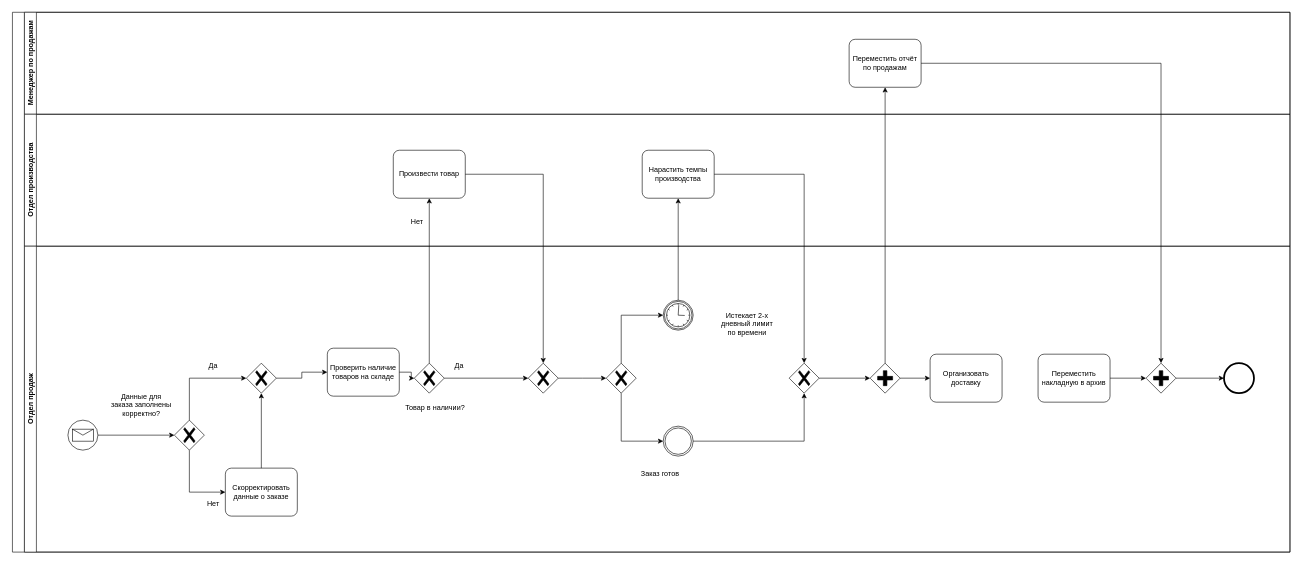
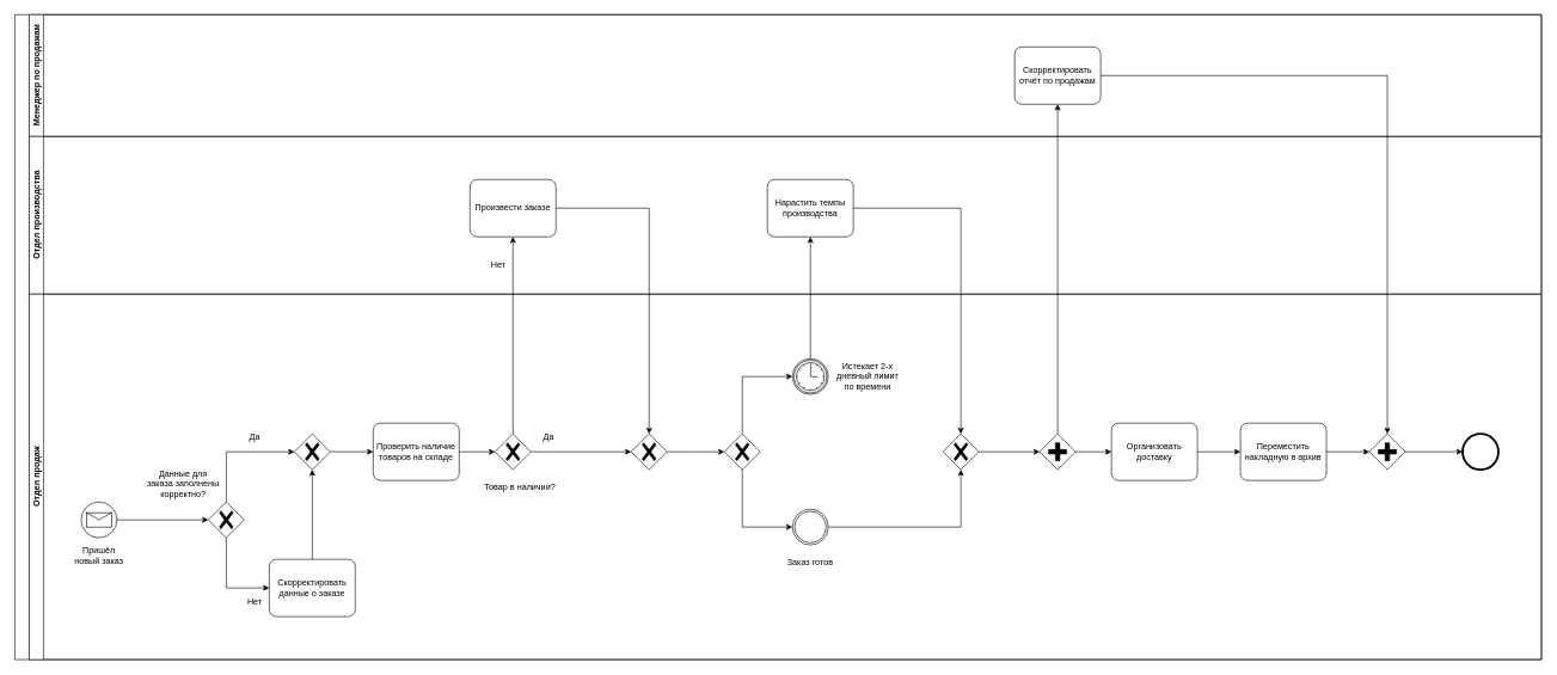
  <mxCell id="0" />
  <mxCell id="1" parent="0" />
  <mxCell id="2" value="" style="swimlane;html=1;childLayout=stackLayout;resizeParent=1;resizeParentMax=0;horizontal=0;startSize=20;horizontalStack=0;whiteSpace=wrap;" parent="1" vertex="1"><mxGeometry x="20" y="20" width="2130" height="900" as="geometry" /></mxCell>
  <mxCell id="3" value="Менеджер по продажам" style="swimlane;html=1;startSize=20;horizontal=0;" parent="2" vertex="1"><mxGeometry x="20" width="2110" height="170" as="geometry" /></mxCell>
- <mxCell id="4" value="Переместить отчёт по продажам" style="points=[[0.25,0,0],[0.5,0,0],[0.75,0,0],[1,0.25,0],[1,0.5,0],[1,0.75,0],[0.75,1,0],[0.5,1,0],[0.25,1,0],[0,0.75,0],[0,0.5,0],[0,0.25,0]];shape=mxgraph.bpmn.task;whiteSpace=wrap;rectStyle=rounded;size=10;html=1;container=1;expand=0;collapsible=0;taskMarker=abstract;" parent="3" vertex="1"><mxGeometry x="1375" y="45" width="120" height="80" as="geometry" /></mxCell>
+ <mxCell id="4" value="Скорректировать отчёт по продажам" style="points=[[0.25,0,0],[0.5,0,0],[0.75,0,0],[1,0.25,0],[1,0.5,0],[1,0.75,0],[0.75,1,0],[0.5,1,0],[0.25,1,0],[0,0.75,0],[0,0.5,0],[0,0.25,0]];shape=mxgraph.bpmn.task;whiteSpace=wrap;rectStyle=rounded;size=10;html=1;container=1;expand=0;collapsible=0;taskMarker=abstract;" parent="3" vertex="1"><mxGeometry x="1375" y="45" width="120" height="80" as="geometry" /></mxCell>
  <mxCell id="5" value="Отдел производства" style="swimlane;html=1;startSize=20;horizontal=0;" parent="2" vertex="1"><mxGeometry x="20" y="170" width="2110" height="220" as="geometry" /></mxCell>
- <mxCell id="6" value="Произвести товар" style="points=[[0.25,0,0],[0.5,0,0],[0.75,0,0],[1,0.25,0],[1,0.5,0],[1,0.75,0],[0.75,1,0],[0.5,1,0],[0.25,1,0],[0,0.75,0],[0,0.5,0],[0,0.25,0]];shape=mxgraph.bpmn.task;whiteSpace=wrap;rectStyle=rounded;size=10;html=1;container=1;expand=0;collapsible=0;taskMarker=abstract;" parent="5" vertex="1"><mxGeometry x="615" y="60" width="120" height="80" as="geometry" /></mxCell>
+ <mxCell id="6" value="Произвести заказе" style="points=[[0.25,0,0],[0.5,0,0],[0.75,0,0],[1,0.25,0],[1,0.5,0],[1,0.75,0],[0.75,1,0],[0.5,1,0],[0.25,1,0],[0,0.75,0],[0,0.5,0],[0,0.25,0]];shape=mxgraph.bpmn.task;whiteSpace=wrap;rectStyle=rounded;size=10;html=1;container=1;expand=0;collapsible=0;taskMarker=abstract;" parent="5" vertex="1"><mxGeometry x="615" y="60" width="120" height="80" as="geometry" /></mxCell>
  <mxCell id="7" value="Нет" style="text;html=1;align=center;verticalAlign=middle;whiteSpace=wrap;rounded=0;" parent="5" vertex="1"><mxGeometry x="640" y="170" width="30" height="20" as="geometry" /></mxCell>
  <mxCell id="8" value="Нарастить темпы производства" style="points=[[0.25,0,0],[0.5,0,0],[0.75,0,0],[1,0.25,0],[1,0.5,0],[1,0.75,0],[0.75,1,0],[0.5,1,0],[0.25,1,0],[0,0.75,0],[0,0.5,0],[0,0.25,0]];shape=mxgraph.bpmn.task;whiteSpace=wrap;rectStyle=rounded;size=10;html=1;container=1;expand=0;collapsible=0;taskMarker=abstract;" parent="5" vertex="1"><mxGeometry x="1030" y="60" width="120" height="80" as="geometry" /></mxCell>
  <mxCell id="9" value="Отдел продаж" style="swimlane;html=1;startSize=20;horizontal=0;" parent="2" vertex="1"><mxGeometry x="20" y="390" width="2110" height="510" as="geometry" /></mxCell>
  <mxCell id="10" style="edgeStyle=orthogonalEdgeStyle;rounded=0;orthogonalLoop=1;jettySize=auto;html=1;" parent="9" source="11" target="13" edge="1"><mxGeometry relative="1" as="geometry" /></mxCell>
  <mxCell id="11" value="" style="points=[[0.145,0.145,0],[0.5,0,0],[0.855,0.145,0],[1,0.5,0],[0.855,0.855,0],[0.5,1,0],[0.145,0.855,0],[0,0.5,0]];shape=mxgraph.bpmn.event;html=1;verticalLabelPosition=bottom;labelBackgroundColor=#ffffff;verticalAlign=top;align=center;perimeter=ellipsePerimeter;outlineConnect=0;aspect=fixed;outline=standard;symbol=message;" parent="9" vertex="1"><mxGeometry x="72.5" y="290" width="50" height="50" as="geometry" /></mxCell>
+ <mxCell id="12" value="Пришёл новый заказ" style="text;html=1;align=center;verticalAlign=middle;whiteSpace=wrap;rounded=0;" parent="9" vertex="1"><mxGeometry x="60" y="350" width="75" height="30" as="geometry" /></mxCell>
  <mxCell id="13" value="" style="points=[[0.25,0.25,0],[0.5,0,0],[0.75,0.25,0],[1,0.5,0],[0.75,0.75,0],[0.5,1,0],[0.25,0.75,0],[0,0.5,0]];shape=mxgraph.bpmn.gateway2;html=1;verticalLabelPosition=bottom;labelBackgroundColor=#ffffff;verticalAlign=top;align=center;perimeter=rhombusPerimeter;outlineConnect=0;outline=none;symbol=none;gwType=exclusive;" parent="9" vertex="1"><mxGeometry x="250" y="290" width="50" height="50" as="geometry" /></mxCell>
- <mxCell id="14" value="Проверить наличие товаров на складе" style="points=[[0.25,0,0],[0.5,0,0],[0.75,0,0],[1,0.25,0],[1,0.5,0],[1,0.75,0],[0.75,1,0],[0.5,1,0],[0.25,1,0],[0,0.75,0],[0,0.5,0],[0,0.25,0]];shape=mxgraph.bpmn.task;whiteSpace=wrap;rectStyle=rounded;size=10;html=1;container=1;expand=0;collapsible=0;taskMarker=abstract;" parent="9" vertex="1"><mxGeometry x="505" y="170" width="120" height="80" as="geometry" /></mxCell>
+ <mxCell id="14" value="Проверить наличие товаров на складе" style="points=[[0.25,0,0],[0.5,0,0],[0.75,0,0],[1,0.25,0],[1,0.5,0],[1,0.75,0],[0.75,1,0],[0.5,1,0],[0.25,1,0],[0,0.75,0],[0,0.5,0],[0,0.25,0]];shape=mxgraph.bpmn.task;whiteSpace=wrap;rectStyle=rounded;size=10;html=1;container=1;expand=0;collapsible=0;taskMarker=abstract;" parent="9" vertex="1"><mxGeometry x="480" y="180" width="120" height="80" as="geometry" /></mxCell>
  <mxCell id="15" value="Скорректировать данные о заказе" style="points=[[0.25,0,0],[0.5,0,0],[0.75,0,0],[1,0.25,0],[1,0.5,0],[1,0.75,0],[0.75,1,0],[0.5,1,0],[0.25,1,0],[0,0.75,0],[0,0.5,0],[0,0.25,0]];shape=mxgraph.bpmn.task;whiteSpace=wrap;rectStyle=rounded;size=10;html=1;container=1;expand=0;collapsible=0;taskMarker=abstract;" parent="9" vertex="1"><mxGeometry x="335" y="370" width="120" height="80" as="geometry" /></mxCell>
  <mxCell id="16" value="" style="points=[[0.25,0.25,0],[0.5,0,0],[0.75,0.25,0],[1,0.5,0],[0.75,0.75,0],[0.5,1,0],[0.25,0.75,0],[0,0.5,0]];shape=mxgraph.bpmn.gateway2;html=1;verticalLabelPosition=bottom;labelBackgroundColor=#ffffff;verticalAlign=top;align=center;perimeter=rhombusPerimeter;outlineConnect=0;outline=none;symbol=none;gwType=exclusive;" parent="9" vertex="1"><mxGeometry x="650" y="195" width="50" height="50" as="geometry" /></mxCell>
- <mxCell id="17" value="Данные для заказа заполнены корректно?" style="text;html=1;align=center;verticalAlign=middle;whiteSpace=wrap;rounded=0;" parent="9" vertex="1"><mxGeometry x="141" y="250" width="107.5" height="30" as="geometry" /></mxCell>
+ <mxCell id="17" value="Данные для заказа заполнены корректно?" style="text;html=1;align=center;verticalAlign=middle;whiteSpace=wrap;rounded=0;" parent="9" vertex="1"><mxGeometry x="161" y="250" width="107.5" height="30" as="geometry" /></mxCell>
  <mxCell id="18" style="edgeStyle=orthogonalEdgeStyle;rounded=0;orthogonalLoop=1;jettySize=auto;html=1;entryX=0;entryY=0.5;entryDx=0;entryDy=0;entryPerimeter=0;exitX=0.5;exitY=1;exitDx=0;exitDy=0;exitPerimeter=0;" parent="9" source="13" target="15" edge="1"><mxGeometry relative="1" as="geometry" /></mxCell>
  <mxCell id="19" value="Да" style="text;html=1;align=center;verticalAlign=middle;whiteSpace=wrap;rounded=0;" parent="9" vertex="1"><mxGeometry x="300" y="190" width="30" height="20" as="geometry" /></mxCell>
  <mxCell id="20" value="Нет" style="text;html=1;align=center;verticalAlign=middle;whiteSpace=wrap;rounded=0;" parent="9" vertex="1"><mxGeometry x="300" y="420" width="30" height="20" as="geometry" /></mxCell>
  <mxCell id="21" style="edgeStyle=orthogonalEdgeStyle;rounded=0;orthogonalLoop=1;jettySize=auto;html=1;entryX=0;entryY=0.5;entryDx=0;entryDy=0;entryPerimeter=0;" parent="9" source="14" target="16" edge="1"><mxGeometry relative="1" as="geometry" /></mxCell>
  <mxCell id="22" value="Товар в наличии?" style="text;html=1;align=center;verticalAlign=middle;whiteSpace=wrap;rounded=0;" parent="9" vertex="1"><mxGeometry x="631.25" y="255" width="107.5" height="30" as="geometry" /></mxCell>
  <mxCell id="23" value="Да" style="text;html=1;align=center;verticalAlign=middle;whiteSpace=wrap;rounded=0;" parent="9" vertex="1"><mxGeometry x="710" y="190" width="30" height="20" as="geometry" /></mxCell>
  <mxCell id="24" value="" style="points=[[0.25,0.25,0],[0.5,0,0],[0.75,0.25,0],[1,0.5,0],[0.75,0.75,0],[0.5,1,0],[0.25,0.75,0],[0,0.5,0]];shape=mxgraph.bpmn.gateway2;html=1;verticalLabelPosition=bottom;labelBackgroundColor=#ffffff;verticalAlign=top;align=center;perimeter=rhombusPerimeter;outlineConnect=0;outline=none;symbol=none;gwType=exclusive;" parent="9" vertex="1"><mxGeometry x="840" y="195" width="50" height="50" as="geometry" /></mxCell>
  <mxCell id="25" style="edgeStyle=orthogonalEdgeStyle;rounded=0;orthogonalLoop=1;jettySize=auto;html=1;entryX=0;entryY=0.5;entryDx=0;entryDy=0;entryPerimeter=0;" parent="9" source="16" target="24" edge="1"><mxGeometry relative="1" as="geometry" /></mxCell>
  <mxCell id="26" style="edgeStyle=orthogonalEdgeStyle;rounded=0;orthogonalLoop=1;jettySize=auto;html=1;entryX=0;entryY=0.5;entryDx=0;entryDy=0;entryPerimeter=0;" parent="9" source="24" edge="1"><mxGeometry relative="1" as="geometry"><mxPoint x="970" y="220" as="targetPoint" /></mxGeometry></mxCell>
  <mxCell id="27" value="" style="points=[[0.145,0.145,0],[0.5,0,0],[0.855,0.145,0],[1,0.5,0],[0.855,0.855,0],[0.5,1,0],[0.145,0.855,0],[0,0.5,0]];shape=mxgraph.bpmn.event;html=1;verticalLabelPosition=bottom;labelBackgroundColor=#ffffff;verticalAlign=top;align=center;perimeter=ellipsePerimeter;outlineConnect=0;aspect=fixed;outline=catching;symbol=timer;" parent="9" vertex="1"><mxGeometry x="1065" y="90" width="50" height="50" as="geometry" /></mxCell>
  <mxCell id="28" value="" style="points=[[0.145,0.145,0],[0.5,0,0],[0.855,0.145,0],[1,0.5,0],[0.855,0.855,0],[0.5,1,0],[0.145,0.855,0],[0,0.5,0]];shape=mxgraph.bpmn.event;html=1;verticalLabelPosition=bottom;labelBackgroundColor=#ffffff;verticalAlign=top;align=center;perimeter=ellipsePerimeter;outlineConnect=0;aspect=fixed;outline=throwing;symbol=general;" parent="9" vertex="1"><mxGeometry x="1065" y="300" width="50" height="50" as="geometry" /></mxCell>
  <mxCell id="29" style="edgeStyle=orthogonalEdgeStyle;rounded=0;orthogonalLoop=1;jettySize=auto;html=1;entryX=0;entryY=0.5;entryDx=0;entryDy=0;entryPerimeter=0;exitX=0.5;exitY=0;exitDx=0;exitDy=0;exitPerimeter=0;" parent="9" source="33" target="27" edge="1"><mxGeometry relative="1" as="geometry"><mxPoint x="995" y="195" as="sourcePoint" /></mxGeometry></mxCell>
  <mxCell id="30" style="edgeStyle=orthogonalEdgeStyle;rounded=0;orthogonalLoop=1;jettySize=auto;html=1;entryX=0;entryY=0.5;entryDx=0;entryDy=0;entryPerimeter=0;exitX=0.5;exitY=1;exitDx=0;exitDy=0;exitPerimeter=0;" parent="9" source="33" target="28" edge="1"><mxGeometry relative="1" as="geometry"><mxPoint x="995" y="245" as="sourcePoint" /></mxGeometry></mxCell>
- <mxCell id="31" value="Истекает 2-х дневный лимит по времени" style="text;html=1;align=center;verticalAlign=middle;whiteSpace=wrap;rounded=0;" parent="9" vertex="1"><mxGeometry x="1155" y="115" width="100" height="30" as="geometry" /></mxCell>
- <mxCell id="32" value="Заказ готов" style="text;html=1;align=center;verticalAlign=middle;whiteSpace=wrap;rounded=0;" parent="9" vertex="1"><mxGeometry x="1010" y="365" width="100" height="30" as="geometry" /></mxCell>
+ <mxCell id="31" value="Истекает 2-х дневный лимит по времени" style="text;html=1;align=center;verticalAlign=middle;whiteSpace=wrap;rounded=0;" parent="9" vertex="1"><mxGeometry x="1120" y="100" width="100" height="30" as="geometry" /></mxCell>
+ <mxCell id="32" value="Заказ готов" style="text;html=1;align=center;verticalAlign=middle;whiteSpace=wrap;rounded=0;" parent="9" vertex="1"><mxGeometry x="1040" y="360" width="100" height="30" as="geometry" /></mxCell>
  <mxCell id="33" value="" style="points=[[0.25,0.25,0],[0.5,0,0],[0.75,0.25,0],[1,0.5,0],[0.75,0.75,0],[0.5,1,0],[0.25,0.75,0],[0,0.5,0]];shape=mxgraph.bpmn.gateway2;html=1;verticalLabelPosition=bottom;labelBackgroundColor=#ffffff;verticalAlign=top;align=center;perimeter=rhombusPerimeter;outlineConnect=0;outline=none;symbol=none;gwType=exclusive;" parent="9" vertex="1"><mxGeometry x="970" y="195" width="50" height="50" as="geometry" /></mxCell>
  <mxCell id="34" value="" style="points=[[0.25,0.25,0],[0.5,0,0],[0.75,0.25,0],[1,0.5,0],[0.75,0.75,0],[0.5,1,0],[0.25,0.75,0],[0,0.5,0]];shape=mxgraph.bpmn.gateway2;html=1;verticalLabelPosition=bottom;labelBackgroundColor=#ffffff;verticalAlign=top;align=center;perimeter=rhombusPerimeter;outlineConnect=0;outline=none;symbol=none;gwType=exclusive;" parent="9" vertex="1"><mxGeometry x="370" y="195" width="50" height="50" as="geometry" /></mxCell>
  <mxCell id="35" style="edgeStyle=orthogonalEdgeStyle;rounded=0;orthogonalLoop=1;jettySize=auto;html=1;entryX=0;entryY=0.5;entryDx=0;entryDy=0;entryPerimeter=0;exitX=0.5;exitY=0;exitDx=0;exitDy=0;exitPerimeter=0;" parent="9" source="13" target="34" edge="1"><mxGeometry relative="1" as="geometry" /></mxCell>
  <mxCell id="36" style="edgeStyle=orthogonalEdgeStyle;rounded=0;orthogonalLoop=1;jettySize=auto;html=1;entryX=0.5;entryY=1;entryDx=0;entryDy=0;entryPerimeter=0;" parent="9" source="15" target="34" edge="1"><mxGeometry relative="1" as="geometry" /></mxCell>
  <mxCell id="37" style="edgeStyle=orthogonalEdgeStyle;rounded=0;orthogonalLoop=1;jettySize=auto;html=1;entryX=0;entryY=0.5;entryDx=0;entryDy=0;entryPerimeter=0;" parent="9" source="34" target="14" edge="1"><mxGeometry relative="1" as="geometry" /></mxCell>
  <mxCell id="38" value="" style="points=[[0.25,0.25,0],[0.5,0,0],[0.75,0.25,0],[1,0.5,0],[0.75,0.75,0],[0.5,1,0],[0.25,0.75,0],[0,0.5,0]];shape=mxgraph.bpmn.gateway2;html=1;verticalLabelPosition=bottom;labelBackgroundColor=#ffffff;verticalAlign=top;align=center;perimeter=rhombusPerimeter;outlineConnect=0;outline=none;symbol=none;gwType=parallel;" parent="9" vertex="1"><mxGeometry x="1410" y="195" width="50" height="50" as="geometry" /></mxCell>
+ <mxCell id="39" style="edgeStyle=orthogonalEdgeStyle;rounded=0;orthogonalLoop=1;jettySize=auto;html=1;" parent="9" source="40" target="41" edge="1"><mxGeometry relative="1" as="geometry" /></mxCell>
  <mxCell id="40" value="Организовать доставку" style="points=[[0.25,0,0],[0.5,0,0],[0.75,0,0],[1,0.25,0],[1,0.5,0],[1,0.75,0],[0.75,1,0],[0.5,1,0],[0.25,1,0],[0,0.75,0],[0,0.5,0],[0,0.25,0]];shape=mxgraph.bpmn.task;whiteSpace=wrap;rectStyle=rounded;size=10;html=1;container=1;expand=0;collapsible=0;taskMarker=abstract;" parent="9" vertex="1"><mxGeometry x="1510" y="180" width="120" height="80" as="geometry" /></mxCell>
  <mxCell id="41" value="Переместить накладную в архив" style="points=[[0.25,0,0],[0.5,0,0],[0.75,0,0],[1,0.25,0],[1,0.5,0],[1,0.75,0],[0.75,1,0],[0.5,1,0],[0.25,1,0],[0,0.75,0],[0,0.5,0],[0,0.25,0]];shape=mxgraph.bpmn.task;whiteSpace=wrap;rectStyle=rounded;size=10;html=1;container=1;expand=0;collapsible=0;taskMarker=abstract;" parent="9" vertex="1"><mxGeometry x="1690" y="180" width="120" height="80" as="geometry" /></mxCell>
  <mxCell id="42" value="" style="points=[[0.145,0.145,0],[0.5,0,0],[0.855,0.145,0],[1,0.5,0],[0.855,0.855,0],[0.5,1,0],[0.145,0.855,0],[0,0.5,0]];shape=mxgraph.bpmn.event;html=1;verticalLabelPosition=bottom;labelBackgroundColor=#ffffff;verticalAlign=top;align=center;perimeter=ellipsePerimeter;outlineConnect=0;aspect=fixed;outline=end;symbol=terminate2;" parent="9" vertex="1"><mxGeometry x="2000" y="195" width="50" height="50" as="geometry" /></mxCell>
  <mxCell id="43" style="edgeStyle=orthogonalEdgeStyle;rounded=0;orthogonalLoop=1;jettySize=auto;html=1;entryX=0;entryY=0.5;entryDx=0;entryDy=0;entryPerimeter=0;" parent="9" source="38" target="40" edge="1"><mxGeometry relative="1" as="geometry" /></mxCell>
  <mxCell id="44" value="" style="points=[[0.25,0.25,0],[0.5,0,0],[0.75,0.25,0],[1,0.5,0],[0.75,0.75,0],[0.5,1,0],[0.25,0.75,0],[0,0.5,0]];shape=mxgraph.bpmn.gateway2;html=1;verticalLabelPosition=bottom;labelBackgroundColor=#ffffff;verticalAlign=top;align=center;perimeter=rhombusPerimeter;outlineConnect=0;outline=none;symbol=none;gwType=parallel;" parent="9" vertex="1"><mxGeometry x="1870" y="195" width="50" height="50" as="geometry" /></mxCell>
  <mxCell id="45" style="edgeStyle=orthogonalEdgeStyle;rounded=0;orthogonalLoop=1;jettySize=auto;html=1;entryX=0;entryY=0.5;entryDx=0;entryDy=0;entryPerimeter=0;" parent="9" source="41" target="44" edge="1"><mxGeometry relative="1" as="geometry" /></mxCell>
  <mxCell id="46" style="edgeStyle=orthogonalEdgeStyle;rounded=0;orthogonalLoop=1;jettySize=auto;html=1;entryX=0;entryY=0.5;entryDx=0;entryDy=0;entryPerimeter=0;" parent="9" source="44" target="42" edge="1"><mxGeometry relative="1" as="geometry" /></mxCell>
  <mxCell id="47" style="edgeStyle=orthogonalEdgeStyle;rounded=0;orthogonalLoop=1;jettySize=auto;html=1;" parent="9" source="48" target="38" edge="1"><mxGeometry relative="1" as="geometry" /></mxCell>
  <mxCell id="48" value="" style="points=[[0.25,0.25,0],[0.5,0,0],[0.75,0.25,0],[1,0.5,0],[0.75,0.75,0],[0.5,1,0],[0.25,0.75,0],[0,0.5,0]];shape=mxgraph.bpmn.gateway2;html=1;verticalLabelPosition=bottom;labelBackgroundColor=#ffffff;verticalAlign=top;align=center;perimeter=rhombusPerimeter;outlineConnect=0;outline=none;symbol=none;gwType=exclusive;" parent="9" vertex="1"><mxGeometry x="1275" y="195" width="50" height="50" as="geometry" /></mxCell>
  <mxCell id="49" style="edgeStyle=orthogonalEdgeStyle;rounded=0;orthogonalLoop=1;jettySize=auto;html=1;entryX=0.5;entryY=1;entryDx=0;entryDy=0;entryPerimeter=0;" parent="9" source="28" target="48" edge="1"><mxGeometry relative="1" as="geometry" /></mxCell>
  <mxCell id="50" style="edgeStyle=orthogonalEdgeStyle;rounded=0;orthogonalLoop=1;jettySize=auto;html=1;entryX=0.5;entryY=1;entryDx=0;entryDy=0;entryPerimeter=0;" parent="2" source="16" target="6" edge="1"><mxGeometry relative="1" as="geometry" /></mxCell>
  <mxCell id="51" style="edgeStyle=orthogonalEdgeStyle;rounded=0;orthogonalLoop=1;jettySize=auto;html=1;" parent="2" source="6" target="24" edge="1"><mxGeometry relative="1" as="geometry" /></mxCell>
  <mxCell id="52" style="edgeStyle=orthogonalEdgeStyle;rounded=0;orthogonalLoop=1;jettySize=auto;html=1;entryX=0.5;entryY=1;entryDx=0;entryDy=0;entryPerimeter=0;" parent="2" source="27" target="8" edge="1"><mxGeometry relative="1" as="geometry" /></mxCell>
  <mxCell id="53" style="edgeStyle=orthogonalEdgeStyle;rounded=0;orthogonalLoop=1;jettySize=auto;html=1;entryX=0.5;entryY=0;entryDx=0;entryDy=0;entryPerimeter=0;" parent="2" source="4" target="44" edge="1"><mxGeometry relative="1" as="geometry" /></mxCell>
  <mxCell id="54" style="edgeStyle=orthogonalEdgeStyle;rounded=0;orthogonalLoop=1;jettySize=auto;html=1;entryX=0.5;entryY=0;entryDx=0;entryDy=0;entryPerimeter=0;" parent="2" source="8" target="48" edge="1"><mxGeometry relative="1" as="geometry" /></mxCell>
  <mxCell id="55" style="edgeStyle=orthogonalEdgeStyle;rounded=0;orthogonalLoop=1;jettySize=auto;html=1;entryX=0.5;entryY=1;entryDx=0;entryDy=0;entryPerimeter=0;" edge="1" parent="2" source="38" target="4"><mxGeometry relative="1" as="geometry" /></mxCell>
